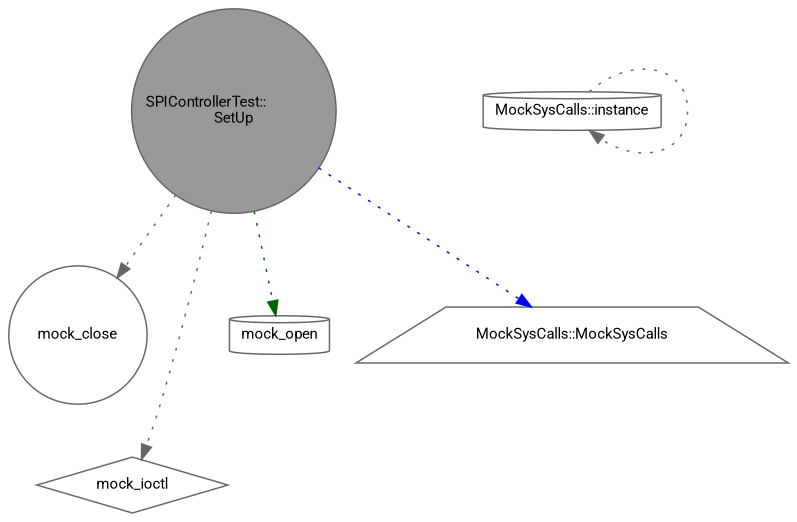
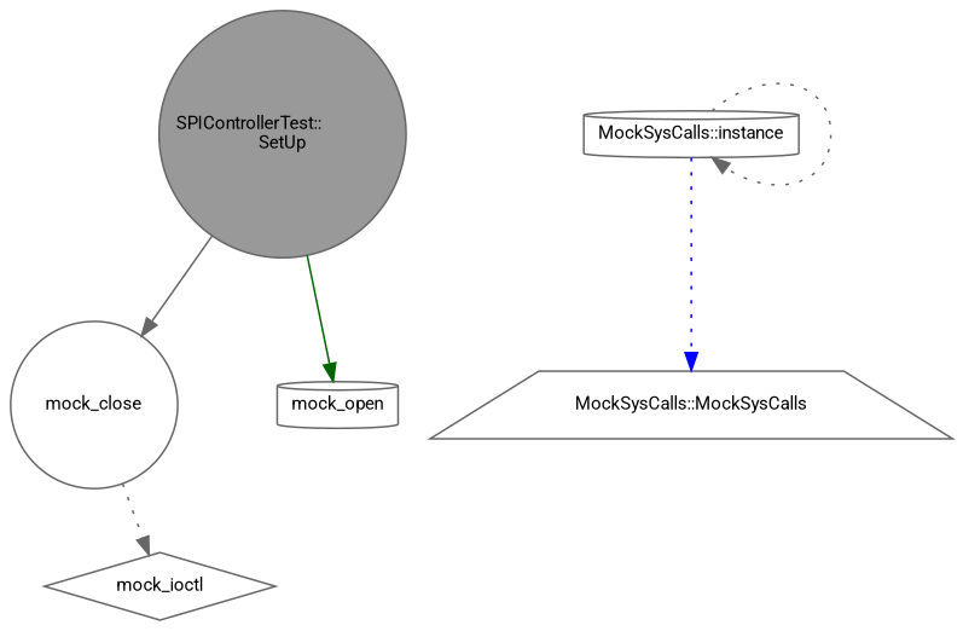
  digraph {
    fontname=Roboto
    rankdir=TB
    node [color=grey40 fillcolor=white fontname=Roboto fontsize=10 shape=circle style=filled]
    edge [color=gray40 fontname=Roboto fontsize=10 labelfontname=Helvetica labelfontsize=10 style=dotted]
    n1 [color=gray40 fillcolor=grey60 fontcolor=black height=0.2 label="SPIControllerTest::\lSetUp" width=0.4]
    n2 [height=0.2 label=mock_close width=0.4]
    n3 [height=0.2 label=mock_ioctl shape=diamond width=0.4]
    n4 [height=0.2 label=mock_open shape=cylinder width=0.4]
    n5 [height=0.2 label="MockSysCalls::instance" shape=cylinder width=0.4]
    n6 [height=0.2 label="MockSysCalls::MockSysCalls" shape=trapezium width=0.4]
-   n1 -> n2
-   n1 -> n3
-   n1 -> n4 [color=darkgreen]
+   n1 -> n2 [style=solid]
+   n2 -> n3
+   n1 -> n4 [color=darkgreen style=solid]
    n5 -> n5
-   n1 -> n6 [color=blue]
+   n5 -> n6 [color=blue]
  }
